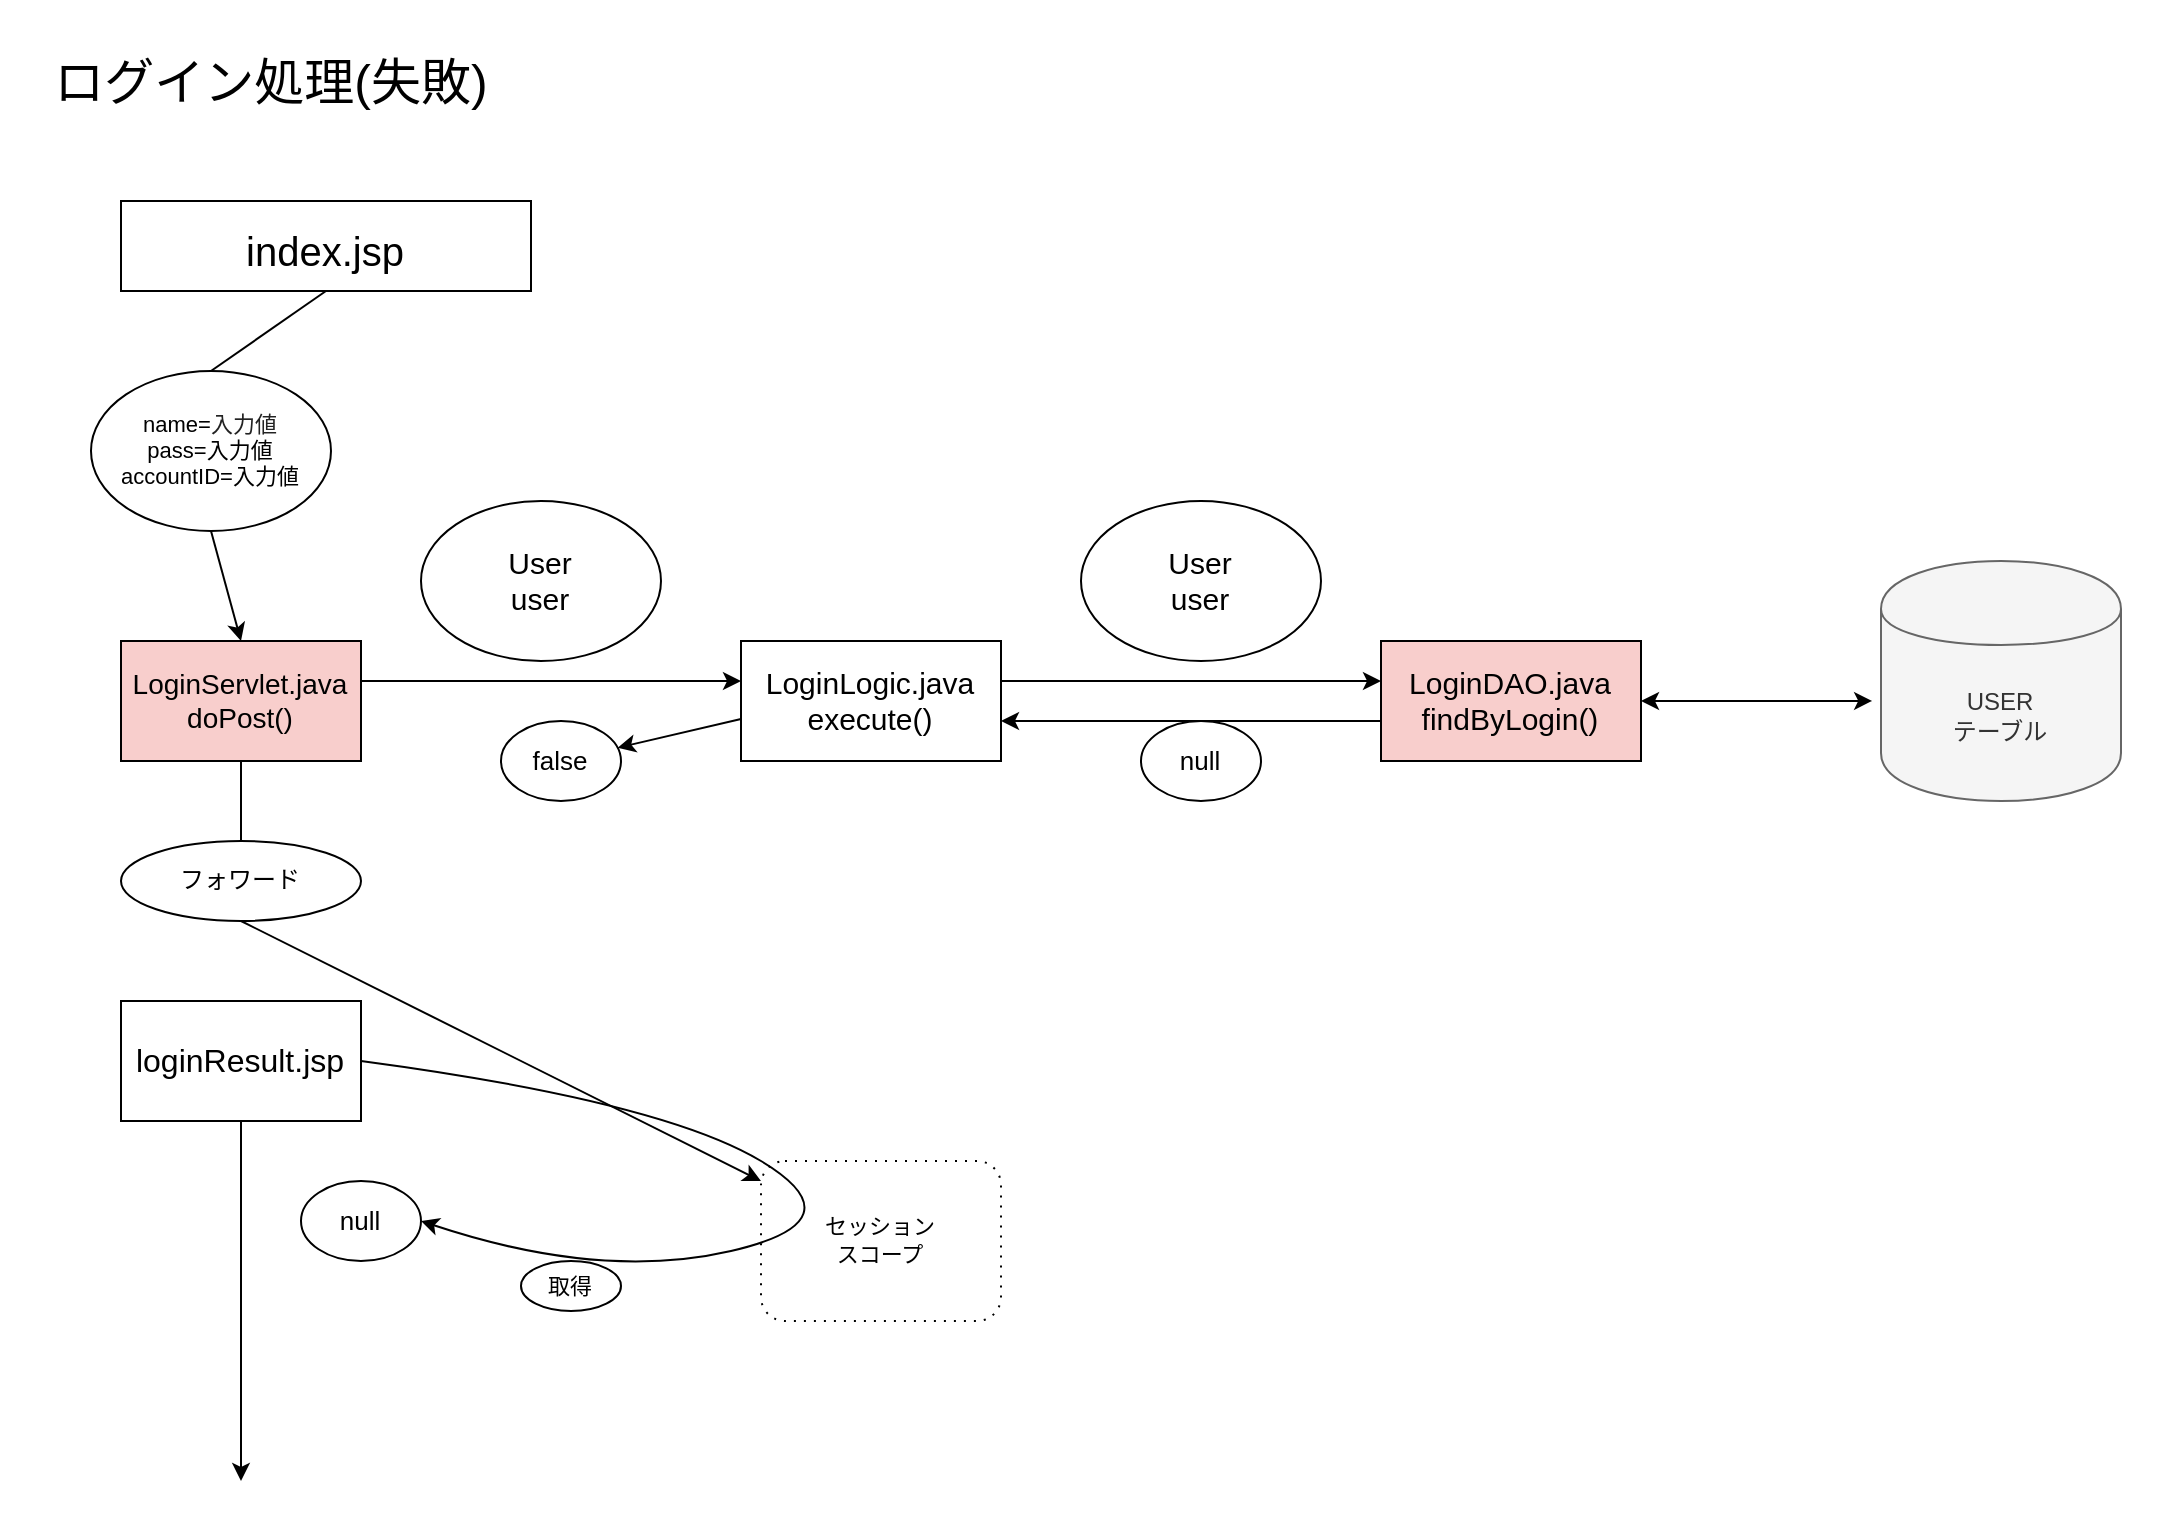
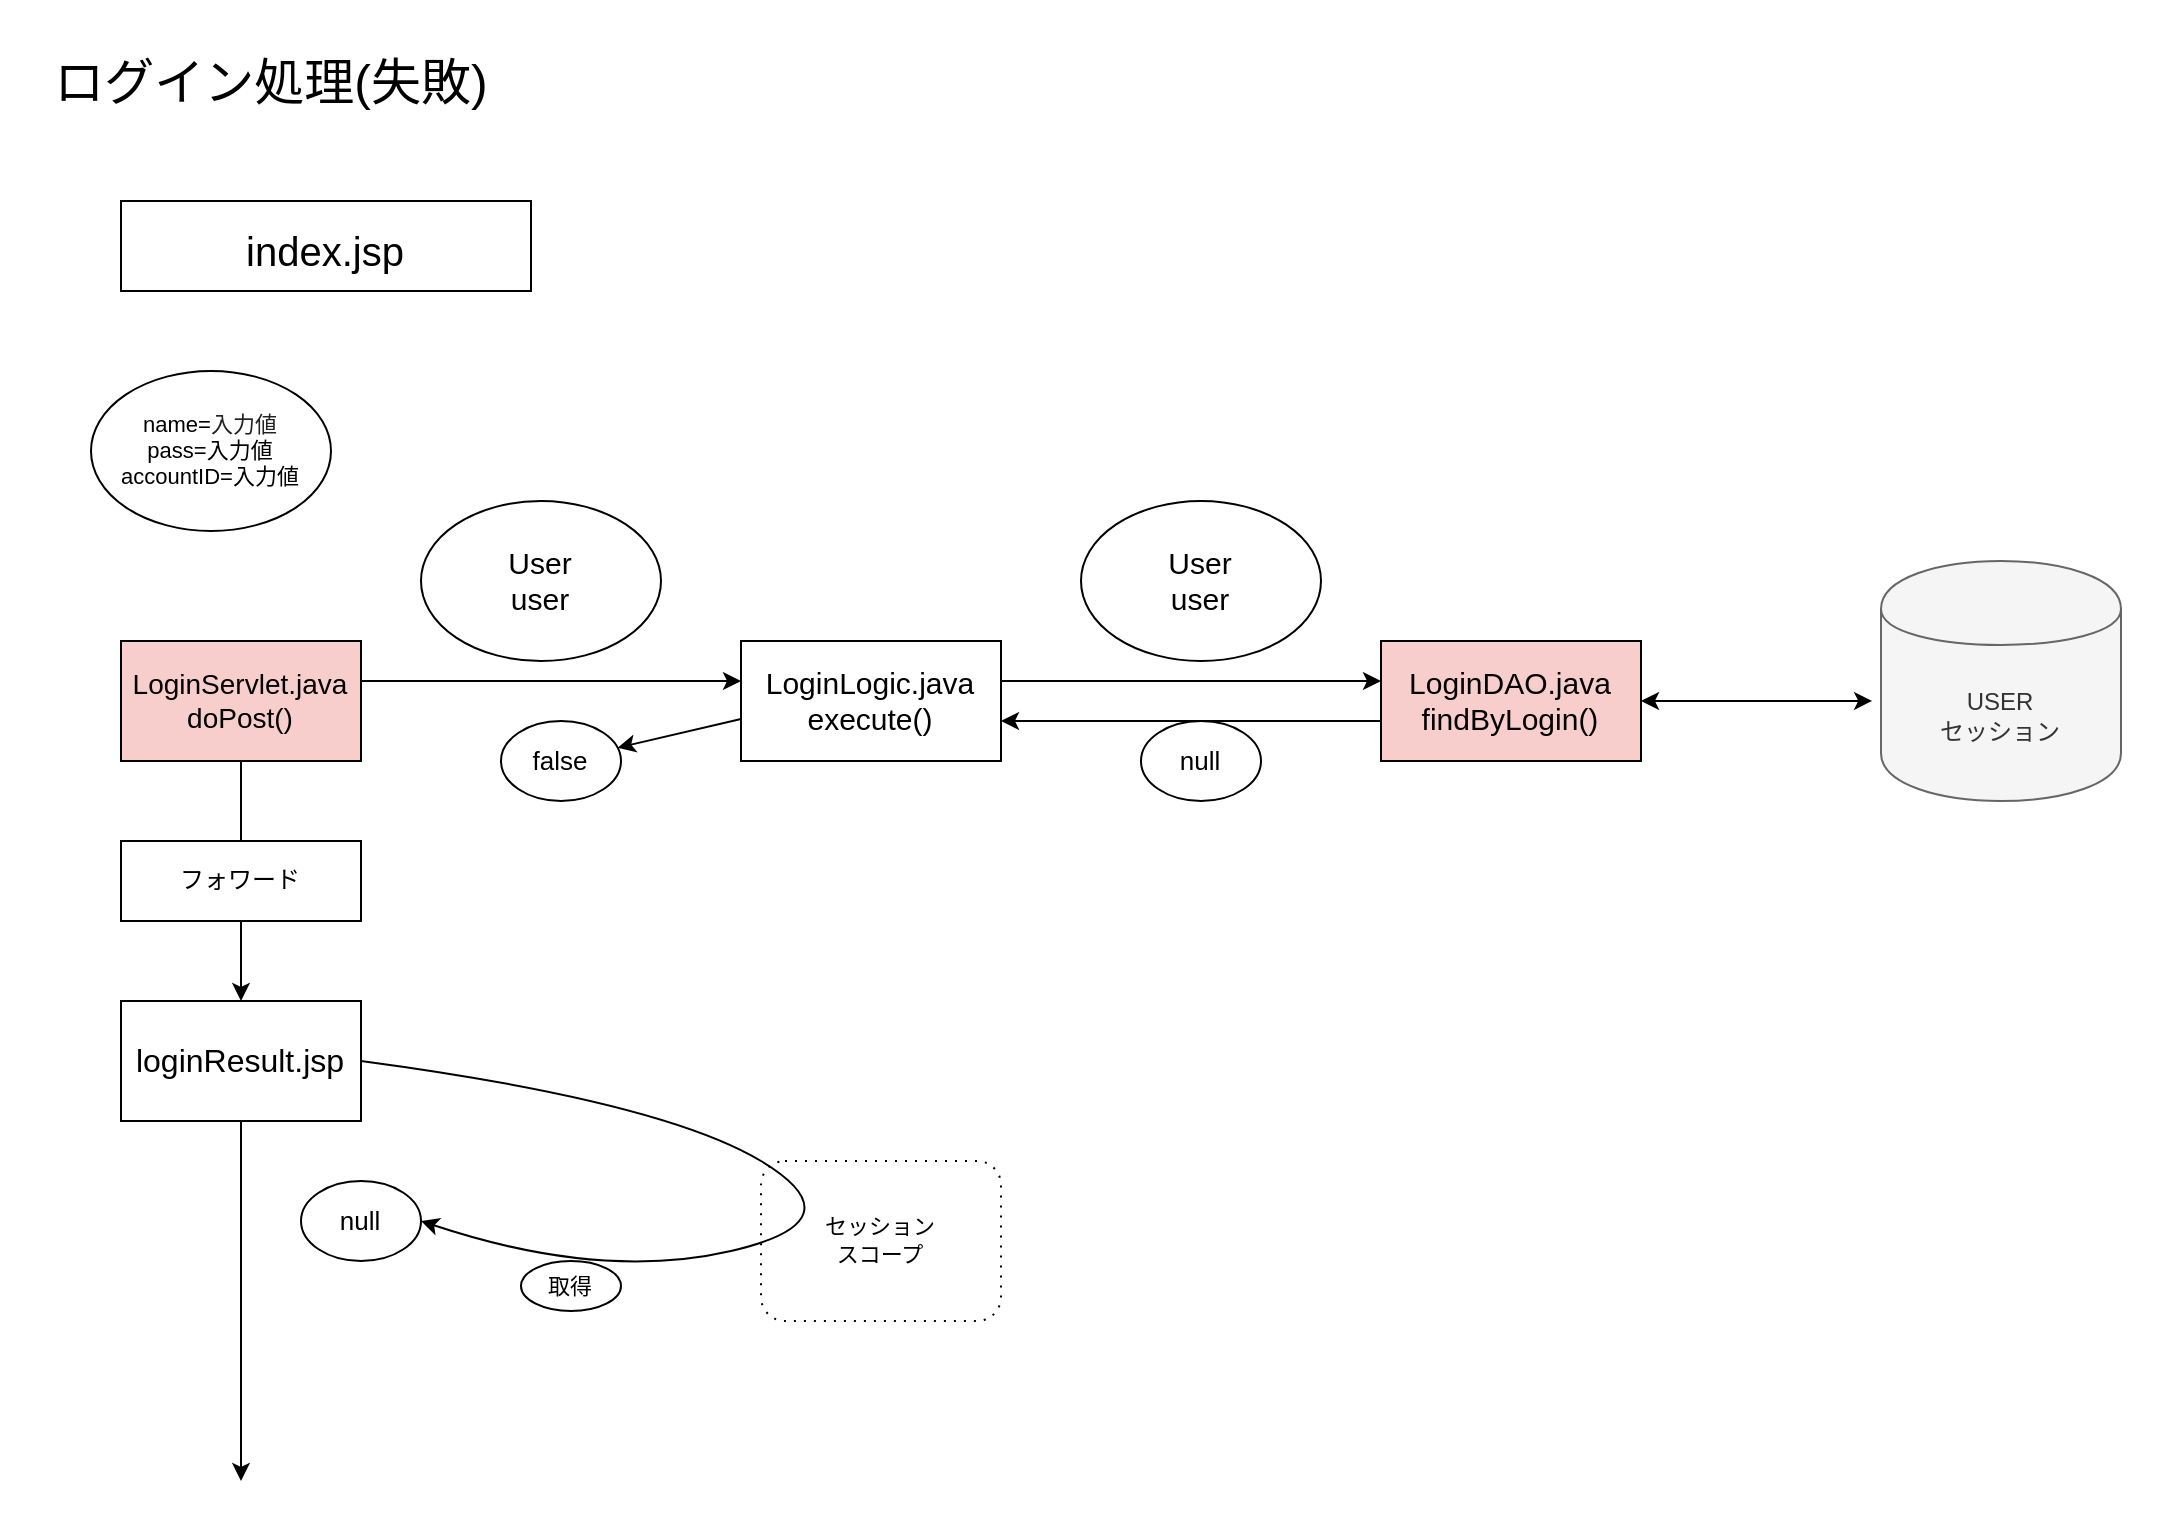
  <mxCell id="0" />
  <mxCell id="1" parent="0" />
  <mxCell id="2" value="ログイン処理(失敗)" style="text;html=1;align=center;verticalAlign=middle;resizable=0;points=[];autosize=1;fontSize=25;" vertex="1" parent="1"><mxGeometry x="20" y="20" width="230" height="40" as="geometry" /></mxCell>
  <mxCell id="3" value="&lt;font style=&quot;font-size: 20px&quot;&gt;index.jsp&lt;/font&gt;" style="rounded=0;whiteSpace=wrap;html=1;fontSize=25;" vertex="1" parent="1"><mxGeometry x="60" y="100" width="205" height="45" as="geometry" /></mxCell>
  <mxCell id="4" value="&lt;div style=&quot;text-align: left&quot;&gt;&lt;span&gt;　name=&lt;font color=&quot;#222222&quot;&gt;入力値&lt;/font&gt;&lt;/span&gt;&lt;/div&gt;pass=入力値&lt;br style=&quot;font-size: 11px&quot;&gt;accountID=入力値" style="ellipse;whiteSpace=wrap;html=1;fontSize=11;" vertex="1" parent="1"><mxGeometry x="45" y="185" width="120" height="80" as="geometry" /></mxCell>
  <mxCell id="5" value="&lt;font style=&quot;font-size: 14px&quot;&gt;LoginServlet.java&lt;br&gt;doPost()&lt;br style=&quot;font-size: 14px&quot;&gt;&lt;/font&gt;" style="rounded=0;whiteSpace=wrap;html=1;fontSize=14;fillColor=#f8cecc;" vertex="1" parent="1"><mxGeometry x="60" y="320" width="120" height="60" as="geometry" /></mxCell>
  <mxCell id="6" value="&lt;font style=&quot;font-size: 16px&quot;&gt;loginResult.jsp&lt;/font&gt;" style="rounded=0;whiteSpace=wrap;html=1;fontSize=12;" vertex="1" parent="1"><mxGeometry x="60" y="500" width="120" height="60" as="geometry" /></mxCell>
- <mxCell id="7" value="フォワード" style="ellipse;whiteSpace=wrap;html=1;fontSize=12;" vertex="1" parent="1"><mxGeometry x="60" y="420" width="120" height="40" as="geometry" /></mxCell>
+ <mxCell id="7" value="フォワード" style="whiteSpace=wrap;html=1;fontSize=12;rounded=0;" vertex="1" parent="1"><mxGeometry x="60" y="420" width="120" height="40" as="geometry" /></mxCell>
  <mxCell id="8" value="" style="endArrow=none;html=1;fontSize=12;entryX=0.5;entryY=0;entryDx=0;entryDy=0;exitX=0.5;exitY=1;exitDx=0;exitDy=0;" edge="1" parent="1" source="5" target="7"><mxGeometry width="50" height="50" relative="1" as="geometry"><mxPoint x="370" y="560" as="sourcePoint" /><mxPoint x="420" y="510" as="targetPoint" /></mxGeometry></mxCell>
- <mxCell id="9" value="" style="endArrow=classic;html=1;fontSize=12;exitX=0.5;exitY=1;exitDx=0;exitDy=0;" edge="1" parent="1" source="7" target="21"><mxGeometry width="50" height="50" relative="1" as="geometry"><mxPoint x="370" y="560" as="sourcePoint" /><mxPoint x="420" y="510" as="targetPoint" /></mxGeometry></mxCell>
- <mxCell id="10" value="" style="endArrow=none;html=1;fontSize=12;entryX=0.5;entryY=0;entryDx=0;entryDy=0;exitX=0.5;exitY=1;exitDx=0;exitDy=0;" edge="1" parent="1" source="3" target="4"><mxGeometry width="50" height="50" relative="1" as="geometry"><mxPoint x="370" y="160" as="sourcePoint" /><mxPoint x="420" y="110" as="targetPoint" /></mxGeometry></mxCell>
- <mxCell id="11" value="" style="endArrow=classic;html=1;fontSize=12;exitX=0.5;exitY=1;exitDx=0;exitDy=0;entryX=0.5;entryY=0;entryDx=0;entryDy=0;" edge="1" parent="1" source="4" target="5"><mxGeometry width="50" height="50" relative="1" as="geometry"><mxPoint x="370" y="360" as="sourcePoint" /><mxPoint x="420" y="310" as="targetPoint" /></mxGeometry></mxCell>
+ <mxCell id="9" value="" style="endArrow=classic;html=1;fontSize=12;exitX=0.5;exitY=1;exitDx=0;exitDy=0;entryX=0.5;entryY=0;entryDx=0;entryDy=0;" edge="1" parent="1" source="7" target="6"><mxGeometry width="50" height="50" relative="1" as="geometry"><mxPoint x="370" y="560" as="sourcePoint" /><mxPoint x="420" y="510" as="targetPoint" /></mxGeometry></mxCell>
  <mxCell id="12" value="LoginLogic.java&lt;br style=&quot;font-size: 15px;&quot;&gt;execute()" style="rounded=0;whiteSpace=wrap;html=1;fontSize=15;" vertex="1" parent="1"><mxGeometry x="370" y="320" width="130" height="60" as="geometry" /></mxCell>
  <mxCell id="13" value="" style="endArrow=classic;html=1;fontSize=15;exitX=0;exitY=0.65;exitDx=0;exitDy=0;exitPerimeter=0;" edge="1" parent="1" source="12" target="25"><mxGeometry width="50" height="50" relative="1" as="geometry"><mxPoint x="390" y="260" as="sourcePoint" /><mxPoint x="440" y="210" as="targetPoint" /></mxGeometry></mxCell>
  <mxCell id="14" value="User&lt;br&gt;user" style="ellipse;whiteSpace=wrap;html=1;fontSize=15;" vertex="1" parent="1"><mxGeometry x="210" y="250" width="120" height="80" as="geometry" /></mxCell>
  <mxCell id="15" value="" style="endArrow=classic;html=1;fontSize=15;exitX=1;exitY=0.25;exitDx=0;exitDy=0;entryX=0;entryY=0.25;entryDx=0;entryDy=0;" edge="1" parent="1"><mxGeometry width="50" height="50" relative="1" as="geometry"><mxPoint x="500" y="340" as="sourcePoint" /><mxPoint x="690" y="340" as="targetPoint" /></mxGeometry></mxCell>
  <mxCell id="16" value="" style="endArrow=classic;html=1;fontSize=15;exitX=1;exitY=0.25;exitDx=0;exitDy=0;entryX=0;entryY=0.25;entryDx=0;entryDy=0;" edge="1" parent="1"><mxGeometry width="50" height="50" relative="1" as="geometry"><mxPoint x="180" y="340" as="sourcePoint" /><mxPoint x="370" y="340" as="targetPoint" /></mxGeometry></mxCell>
  <mxCell id="17" value="LoginDAO.java&lt;br style=&quot;font-size: 15px&quot;&gt;findByLogin()" style="rounded=0;whiteSpace=wrap;html=1;fontSize=15;fillColor=#f8cecc;" vertex="1" parent="1"><mxGeometry x="690" y="320" width="130" height="60" as="geometry" /></mxCell>
  <mxCell id="18" value="" style="endArrow=classic;html=1;fontSize=15;exitX=0;exitY=0.65;exitDx=0;exitDy=0;exitPerimeter=0;entryX=1;entryY=0.65;entryDx=0;entryDy=0;entryPerimeter=0;" edge="1" parent="1"><mxGeometry width="50" height="50" relative="1" as="geometry"><mxPoint x="690" y="360" as="sourcePoint" /><mxPoint x="500" y="360" as="targetPoint" /></mxGeometry></mxCell>
- <mxCell id="19" value="USER&lt;br&gt;テーブル" style="shape=cylinder;whiteSpace=wrap;html=1;boundedLbl=1;backgroundOutline=1;fillColor=#f5f5f5;strokeColor=#666666;fontColor=#333333;" vertex="1" parent="1"><mxGeometry x="940" y="280" width="120" height="120" as="geometry" /></mxCell>
+ <mxCell id="19" value="USER&lt;br&gt;セッション" style="shape=cylinder;whiteSpace=wrap;html=1;boundedLbl=1;backgroundOutline=1;fillColor=#f5f5f5;strokeColor=#666666;fontColor=#333333;" vertex="1" parent="1"><mxGeometry x="940" y="280" width="120" height="120" as="geometry" /></mxCell>
  <mxCell id="20" value="" style="endArrow=classic;startArrow=classic;html=1;exitX=1;exitY=0.5;exitDx=0;exitDy=0;entryX=-0.037;entryY=0.583;entryDx=0;entryDy=0;entryPerimeter=0;" edge="1" parent="1" source="17" target="19"><mxGeometry width="50" height="50" relative="1" as="geometry"><mxPoint x="840" y="380" as="sourcePoint" /><mxPoint x="890" y="330" as="targetPoint" /></mxGeometry></mxCell>
  <mxCell id="21" value="セッション&lt;br&gt;スコープ" style="shape=ext;rounded=1;html=1;whiteSpace=wrap;dashed=1;dashPattern=1 4;fontSize=11;" vertex="1" parent="1"><mxGeometry x="380" y="580" width="120" height="80" as="geometry" /></mxCell>
  <mxCell id="22" value="" style="curved=1;endArrow=classic;html=1;fontSize=11;exitX=1;exitY=0.5;exitDx=0;exitDy=0;" edge="1" parent="1" source="6"><mxGeometry width="50" height="50" relative="1" as="geometry"><mxPoint x="230" y="620" as="sourcePoint" /><mxPoint x="210" y="610" as="targetPoint" /><Array as="points"><mxPoint x="330" y="550" /><mxPoint x="430" y="610" /><mxPoint x="300" y="640" /></Array></mxGeometry></mxCell>
  <mxCell id="23" value="取得" style="ellipse;whiteSpace=wrap;html=1;fontSize=11;" vertex="1" parent="1"><mxGeometry x="260" y="630" width="50" height="25" as="geometry" /></mxCell>
  <mxCell id="24" value="User&lt;br&gt;user" style="ellipse;whiteSpace=wrap;html=1;fontSize=15;" vertex="1" parent="1"><mxGeometry x="540" y="250" width="120" height="80" as="geometry" /></mxCell>
  <mxCell id="25" value="&lt;font style=&quot;font-size: 13px&quot;&gt;false&lt;/font&gt;" style="ellipse;whiteSpace=wrap;html=1;fontSize=11;" vertex="1" parent="1"><mxGeometry x="250" y="360" width="60" height="40" as="geometry" /></mxCell>
  <mxCell id="26" value="null" style="ellipse;whiteSpace=wrap;html=1;fontSize=13;" vertex="1" parent="1"><mxGeometry x="570" y="360" width="60" height="40" as="geometry" /></mxCell>
  <mxCell id="27" value="null" style="ellipse;whiteSpace=wrap;html=1;fontSize=13;align=center;" vertex="1" parent="1"><mxGeometry x="150" y="590" width="60" height="40" as="geometry" /></mxCell>
  <mxCell id="28" value="" style="endArrow=classic;html=1;fontSize=13;exitX=0.5;exitY=1;exitDx=0;exitDy=0;" edge="1" parent="1" source="6"><mxGeometry width="50" height="50" relative="1" as="geometry"><mxPoint x="140" y="710" as="sourcePoint" /><mxPoint x="120" y="740" as="targetPoint" /></mxGeometry></mxCell>
